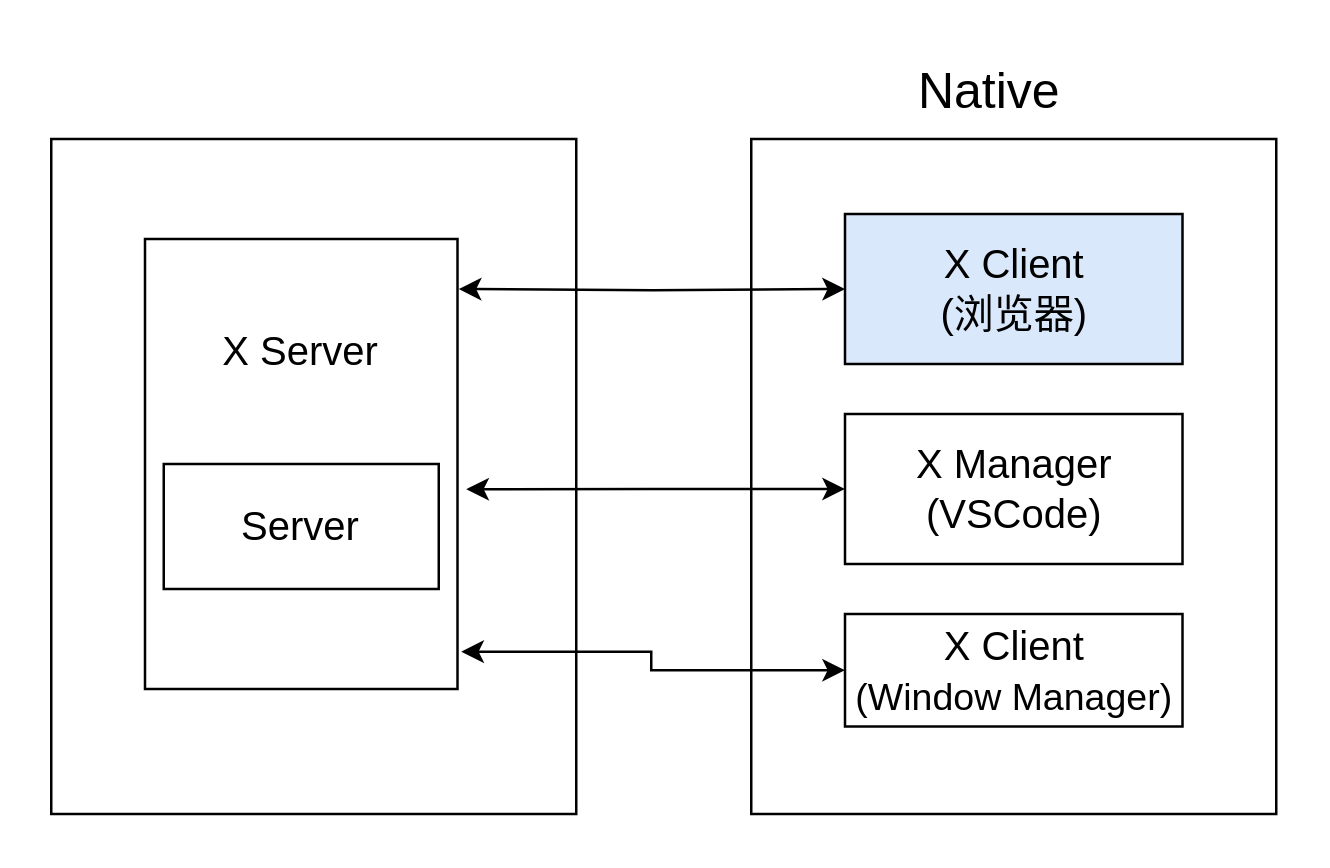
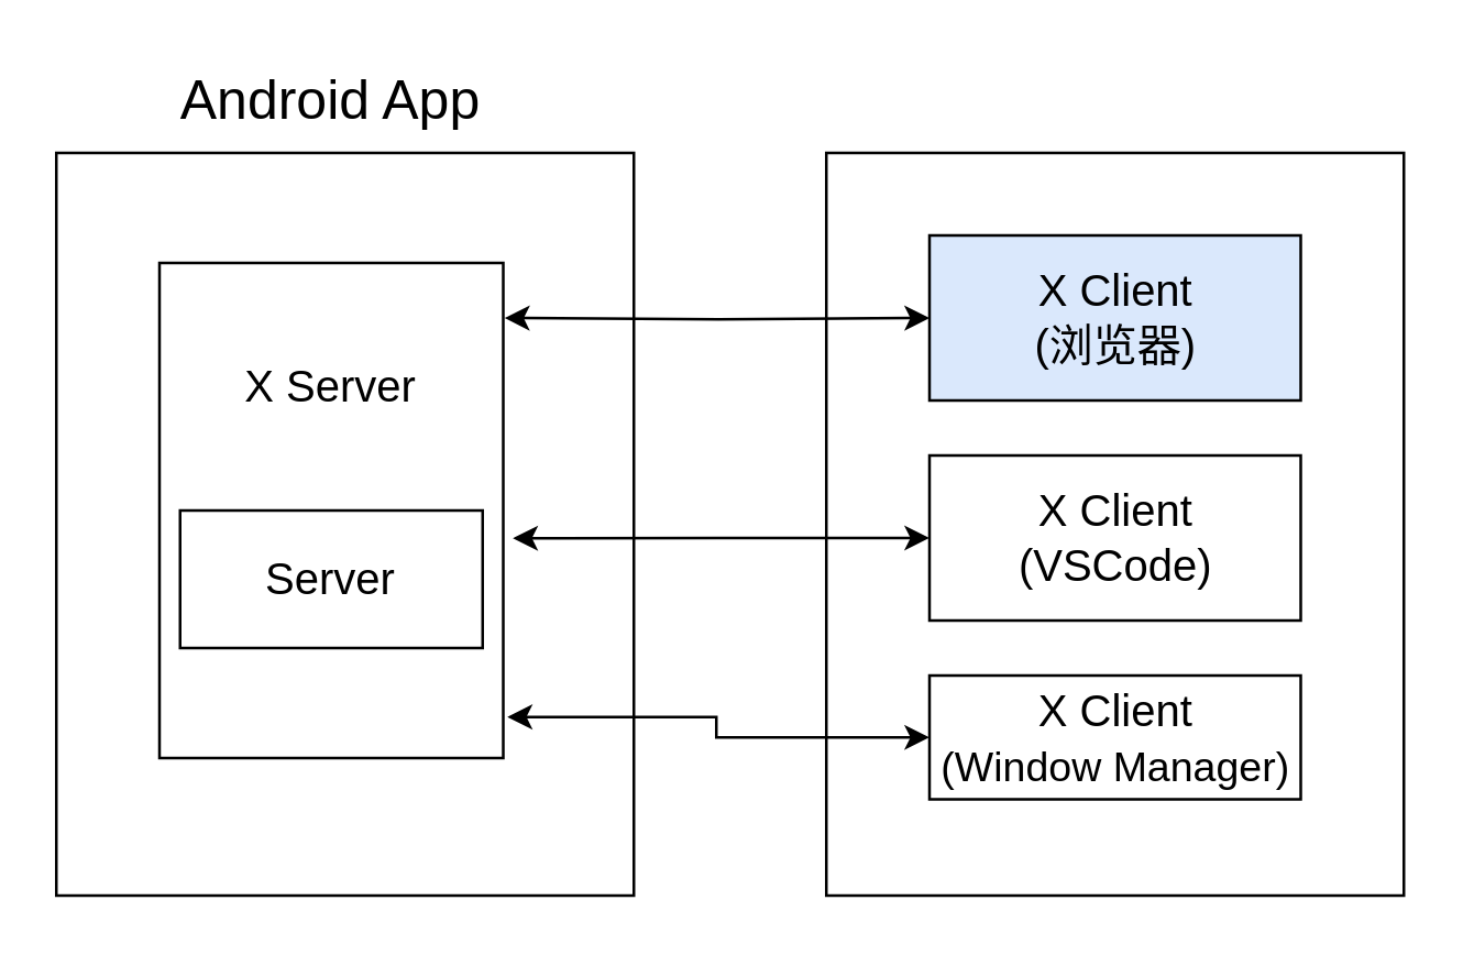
  <mxCell id="0" />
  <mxCell id="1" parent="0" />
  <mxCell id="2" value="" style="rounded=0;whiteSpace=wrap;html=1;" vertex="1" parent="1"><mxGeometry x="20" y="55" width="210" height="270" as="geometry" /></mxCell>
  <mxCell id="3" value="" style="rounded=0;whiteSpace=wrap;html=1;" vertex="1" parent="1"><mxGeometry x="300" y="55" width="210" height="270" as="geometry" /></mxCell>
- <mxCell id="5" value="Native" style="text;html=1;align=center;verticalAlign=middle;resizable=0;points=[];autosize=1;fontSize=20;" vertex="1" parent="1"><mxGeometry x="360" y="20" width="70" height="30" as="geometry" /></mxCell>
+ <mxCell id="4" value="Android App" style="text;html=1;strokeColor=none;fillColor=none;align=center;verticalAlign=middle;whiteSpace=wrap;rounded=0;fontSize=20;" vertex="1" parent="1"><mxGeometry x="50" y="25" width="140" height="20" as="geometry" /></mxCell>
  <mxCell id="6" style="edgeStyle=orthogonalEdgeStyle;rounded=0;orthogonalLoop=1;jettySize=auto;html=1;entryX=0;entryY=0.5;entryDx=0;entryDy=0;fontSize=16;startArrow=classic;startFill=1;" edge="1" parent="1" target="10"><mxGeometry relative="1" as="geometry"><mxPoint x="183" y="115" as="sourcePoint" /></mxGeometry></mxCell>
  <mxCell id="7" value="" style="rounded=0;whiteSpace=wrap;html=1;fontSize=16;" vertex="1" parent="1"><mxGeometry x="57.5" y="95" width="125" height="180" as="geometry" /></mxCell>
  <mxCell id="8" value="Server" style="rounded=0;whiteSpace=wrap;html=1;fontSize=16;" vertex="1" parent="1"><mxGeometry x="65" y="185" width="110" height="50" as="geometry" /></mxCell>
  <mxCell id="9" value="X Server" style="text;html=1;strokeColor=none;fillColor=none;align=center;verticalAlign=middle;whiteSpace=wrap;rounded=0;fontSize=16;" vertex="1" parent="1"><mxGeometry x="65" y="125" width="110" height="30" as="geometry" /></mxCell>
  <mxCell id="10" value="X Client&lt;br style=&quot;font-size: 16px;&quot;&gt;(浏览器)" style="rounded=0;whiteSpace=wrap;html=1;fontSize=16;fillColor=#dae8fc;" vertex="1" parent="1"><mxGeometry x="337.5" y="85" width="135" height="60" as="geometry" /></mxCell>
  <mxCell id="11" style="edgeStyle=orthogonalEdgeStyle;rounded=0;orthogonalLoop=1;jettySize=auto;html=1;entryX=1.028;entryY=0.556;entryDx=0;entryDy=0;entryPerimeter=0;startArrow=classic;startFill=1;fontSize=16;" edge="1" parent="1" source="12" target="7"><mxGeometry relative="1" as="geometry" /></mxCell>
- <mxCell id="12" value="X Manager&lt;br style=&quot;font-size: 16px;&quot;&gt;(VSCode)" style="rounded=0;whiteSpace=wrap;html=1;fontSize=16;" vertex="1" parent="1"><mxGeometry x="337.5" y="165" width="135" height="60" as="geometry" /></mxCell>
+ <mxCell id="12" value="X Client&lt;br style=&quot;font-size: 16px;&quot;&gt;(VSCode)" style="rounded=0;whiteSpace=wrap;html=1;fontSize=16;" vertex="1" parent="1"><mxGeometry x="337.5" y="165" width="135" height="60" as="geometry" /></mxCell>
  <mxCell id="13" style="edgeStyle=orthogonalEdgeStyle;rounded=0;orthogonalLoop=1;jettySize=auto;html=1;entryX=1.012;entryY=0.917;entryDx=0;entryDy=0;entryPerimeter=0;startArrow=classic;startFill=1;fontSize=16;" edge="1" parent="1" source="14" target="7"><mxGeometry relative="1" as="geometry" /></mxCell>
  <mxCell id="14" value="X Client&lt;br style=&quot;font-size: 16px&quot;&gt;&lt;font style=&quot;font-size: 15px&quot;&gt;(Window Manager)&lt;/font&gt;" style="rounded=0;whiteSpace=wrap;html=1;fontSize=16;" vertex="1" parent="1"><mxGeometry x="337.5" y="245" width="135" height="45" as="geometry" /></mxCell>
